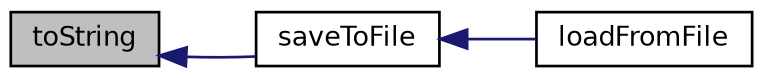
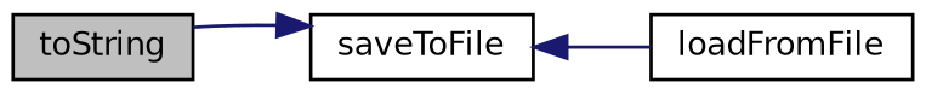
  digraph {
    rankdir=LR
    node [color=black fontname=Helvetica fontsize=10 shape=record]
    edge [color=midnightblue dir=back fontname=Helvetica fontsize=10 labelfontname=Helvetica labelfontsize=10 style=solid]
    n1 [fillcolor=grey75 fontcolor=black height=0.2 label=toString style=filled width=0.4]
    n2 [height=0.2 label=saveToFile width=0.4]
    n3 [height=0.2 label=loadFromFile width=0.4]
-   n1 -> n2
+   n2 -> n1
    n2 -> n3
  }
